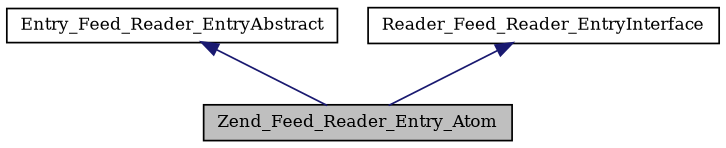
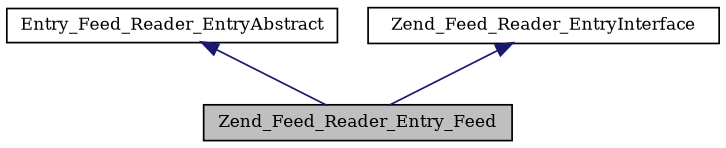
  digraph {
    fontname="DejaVu Serif"
    node [color=black fillcolor=white fontname="DejaVu Serif" fontsize=10 shape=record style=filled]
    edge [color=midnightblue dir=back fontname="DejaVu Serif" fontsize=10 labelfontname=Helvetica labelfontsize=10 style=solid]
-   n1 [fillcolor=grey75 fontcolor=black height=0.2 label=Zend_Feed_Reader_Entry_Atom width=0.4]
+   n1 [fillcolor=grey75 fontcolor=black height=0.2 label=Zend_Feed_Reader_Entry_Feed width=0.4]
    n2 [height=0.2 label=Entry_Feed_Reader_EntryAbstract width=0.4]
-   n3 [height=0.2 label=Reader_Feed_Reader_EntryInterface width=0.4]
+   n3 [height=0.2 label=Zend_Feed_Reader_EntryInterface width=0.4]
    n2 -> n1
    n3 -> n1
  }
